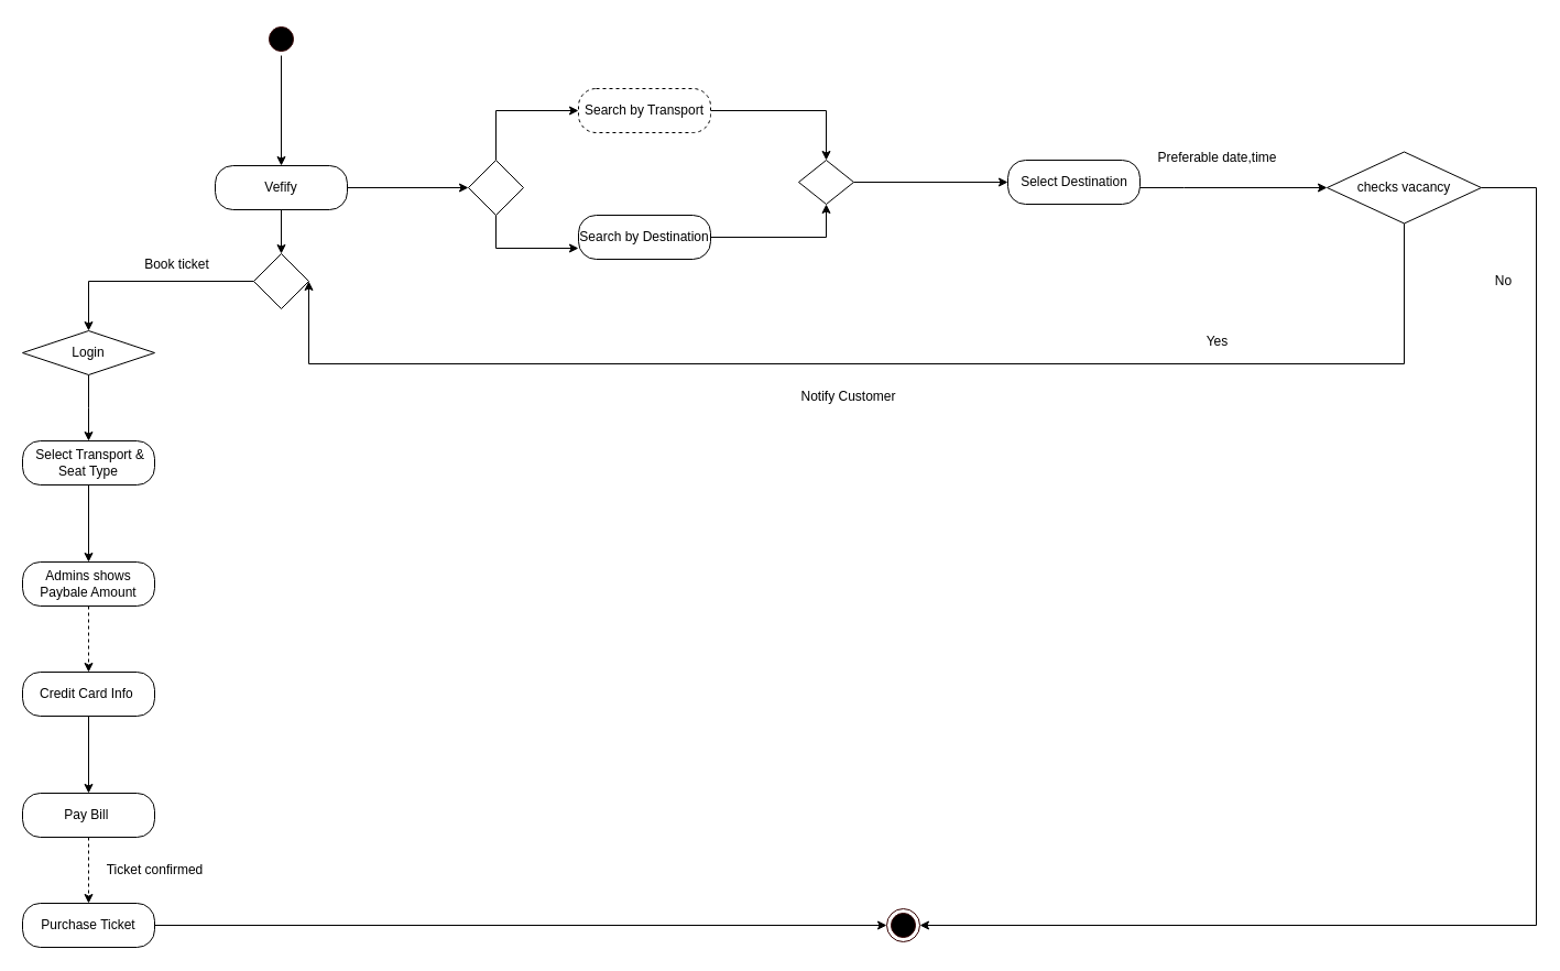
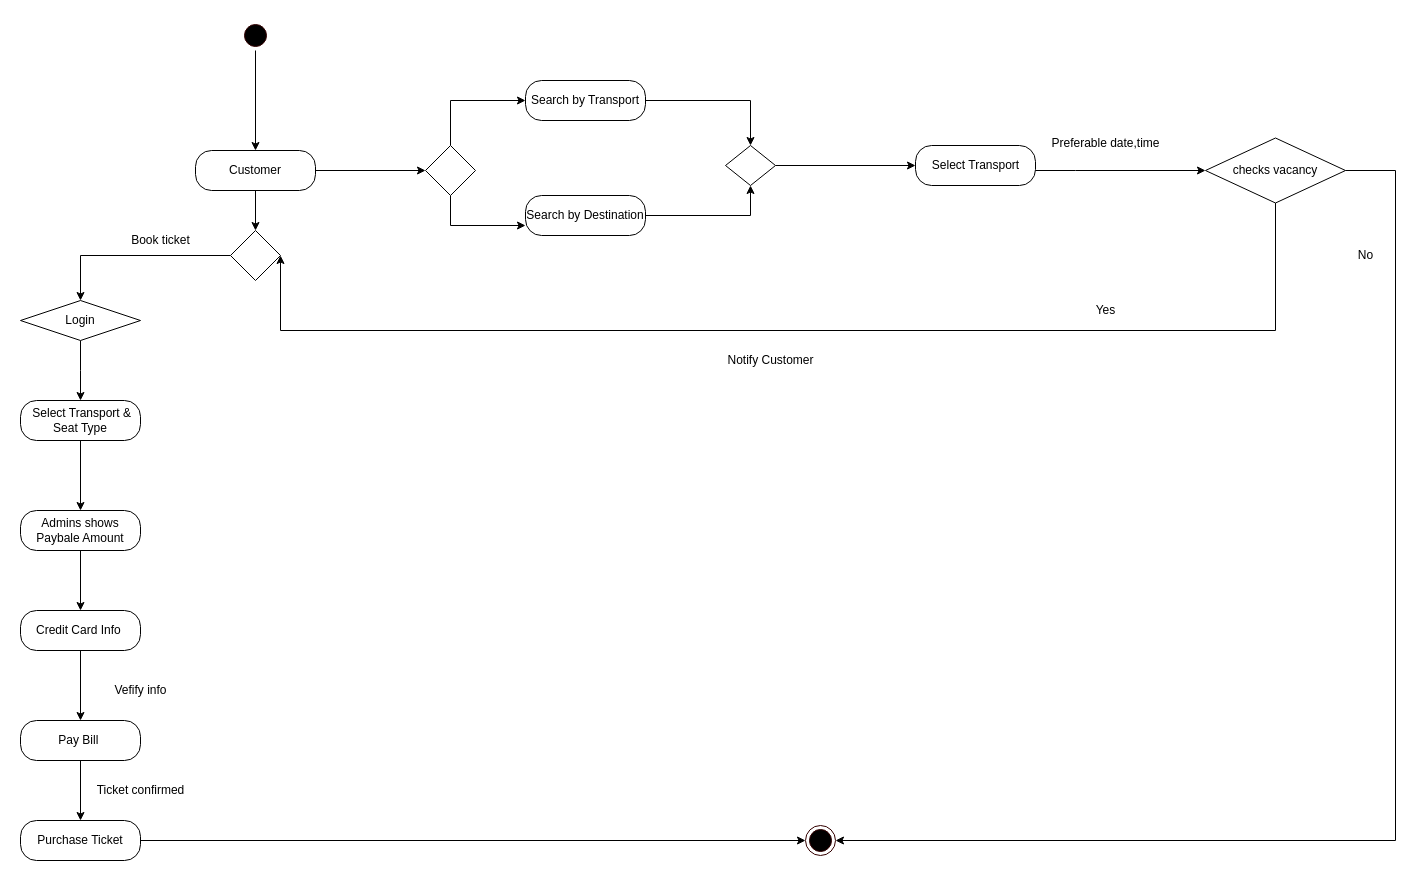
  <mxCell id="0" />
  <mxCell id="1" parent="0" />
  <mxCell id="2" style="edgeStyle=orthogonalEdgeStyle;rounded=0;orthogonalLoop=1;jettySize=auto;html=1;exitX=0.5;exitY=1;exitDx=0;exitDy=0;entryX=0.5;entryY=0;entryDx=0;entryDy=0;strokeColor=#000000;" parent="1" source="3" target="6" edge="1"><mxGeometry relative="1" as="geometry" /></mxCell>
  <mxCell id="3" value="" style="ellipse;html=1;shape=startState;fillColor=#000000;strokeColor=#330000;" parent="1" vertex="1"><mxGeometry x="240" y="20" width="30" height="30" as="geometry" /></mxCell>
  <mxCell id="4" style="edgeStyle=orthogonalEdgeStyle;rounded=0;orthogonalLoop=1;jettySize=auto;html=1;exitX=1;exitY=0.5;exitDx=0;exitDy=0;entryX=0;entryY=0.5;entryDx=0;entryDy=0;" parent="1" source="6" target="9" edge="1"><mxGeometry relative="1" as="geometry" /></mxCell>
  <mxCell id="5" style="edgeStyle=orthogonalEdgeStyle;rounded=0;orthogonalLoop=1;jettySize=auto;html=1;exitX=0.5;exitY=1;exitDx=0;exitDy=0;entryX=0.5;entryY=0;entryDx=0;entryDy=0;" parent="1" source="6" target="41" edge="1"><mxGeometry relative="1" as="geometry" /></mxCell>
- <mxCell id="6" value="Vefify" style="rounded=1;whiteSpace=wrap;html=1;arcSize=40;" parent="1" vertex="1"><mxGeometry x="195" y="150" width="120" height="40" as="geometry" /></mxCell>
+ <mxCell id="6" value="Customer" style="rounded=1;whiteSpace=wrap;html=1;arcSize=40;" parent="1" vertex="1"><mxGeometry x="195" y="150" width="120" height="40" as="geometry" /></mxCell>
  <mxCell id="7" style="edgeStyle=orthogonalEdgeStyle;rounded=0;orthogonalLoop=1;jettySize=auto;html=1;exitX=0.5;exitY=0;exitDx=0;exitDy=0;entryX=0;entryY=0.5;entryDx=0;entryDy=0;" parent="1" source="9" target="11" edge="1"><mxGeometry relative="1" as="geometry" /></mxCell>
  <mxCell id="8" style="edgeStyle=orthogonalEdgeStyle;rounded=0;orthogonalLoop=1;jettySize=auto;html=1;entryX=0;entryY=0.75;entryDx=0;entryDy=0;" parent="1" source="9" target="13" edge="1"><mxGeometry relative="1" as="geometry"><Array as="points"><mxPoint x="450" y="225" /></Array></mxGeometry></mxCell>
  <mxCell id="9" value="" style="rhombus;whiteSpace=wrap;html=1;" parent="1" vertex="1"><mxGeometry x="425" y="145" width="50" height="50" as="geometry" /></mxCell>
  <mxCell id="10" style="edgeStyle=orthogonalEdgeStyle;rounded=0;orthogonalLoop=1;jettySize=auto;html=1;entryX=0.5;entryY=0;entryDx=0;entryDy=0;strokeColor=#000000;" parent="1" source="11" target="43" edge="1"><mxGeometry relative="1" as="geometry"><mxPoint x="768" y="100" as="targetPoint" /></mxGeometry></mxCell>
- <mxCell id="11" value="Search by Transport" style="rounded=1;whiteSpace=wrap;html=1;arcSize=40;dashed=1;" parent="1" vertex="1"><mxGeometry x="525" y="80" width="120" height="40" as="geometry" /></mxCell>
+ <mxCell id="11" value="Search by Transport" style="rounded=1;whiteSpace=wrap;html=1;arcSize=40;" parent="1" vertex="1"><mxGeometry x="525" y="80" width="120" height="40" as="geometry" /></mxCell>
  <mxCell id="12" style="edgeStyle=orthogonalEdgeStyle;rounded=0;orthogonalLoop=1;jettySize=auto;html=1;entryX=0.5;entryY=1;entryDx=0;entryDy=0;strokeColor=#000000;" parent="1" source="13" target="43" edge="1"><mxGeometry relative="1" as="geometry"><mxPoint x="770" y="215" as="targetPoint" /></mxGeometry></mxCell>
  <mxCell id="13" value="Search by Destination" style="rounded=1;whiteSpace=wrap;html=1;arcSize=40;" parent="1" vertex="1"><mxGeometry x="525" y="195" width="120" height="40" as="geometry" /></mxCell>
- <mxCell id="14" value="Select Destination" style="text;html=1;align=center;verticalAlign=middle;resizable=0;points=[];autosize=1;strokeColor=none;" parent="1" vertex="1"><mxGeometry x="920" y="155" width="110" height="20" as="geometry" /></mxCell>
+ <mxCell id="14" value="Select Transport" style="text;html=1;align=center;verticalAlign=middle;resizable=0;points=[];autosize=1;strokeColor=none;" parent="1" vertex="1"><mxGeometry x="920" y="155" width="110" height="20" as="geometry" /></mxCell>
  <mxCell id="15" style="edgeStyle=orthogonalEdgeStyle;rounded=0;orthogonalLoop=1;jettySize=auto;html=1;entryX=1;entryY=0.5;entryDx=0;entryDy=0;strokeColor=#000000;" parent="1" source="17" target="37" edge="1"><mxGeometry relative="1" as="geometry"><Array as="points"><mxPoint x="1395" y="170" /><mxPoint x="1395" y="840" /></Array></mxGeometry></mxCell>
  <mxCell id="16" style="edgeStyle=orthogonalEdgeStyle;rounded=0;orthogonalLoop=1;jettySize=auto;html=1;entryX=1;entryY=0.5;entryDx=0;entryDy=0;entryPerimeter=0;" parent="1" source="17" target="41" edge="1"><mxGeometry relative="1" as="geometry"><Array as="points"><mxPoint x="1275" y="330" /><mxPoint x="280" y="330" /></Array></mxGeometry></mxCell>
  <mxCell id="17" value="checks vacancy" style="rhombus;whiteSpace=wrap;html=1;" parent="1" vertex="1"><mxGeometry x="1205" y="137.5" width="140" height="65" as="geometry" /></mxCell>
  <mxCell id="18" style="edgeStyle=orthogonalEdgeStyle;rounded=0;orthogonalLoop=1;jettySize=auto;html=1;strokeColor=#000000;" parent="1" source="19" target="17" edge="1"><mxGeometry relative="1" as="geometry"><Array as="points"><mxPoint x="1075" y="170" /><mxPoint x="1075" y="170" /></Array></mxGeometry></mxCell>
  <mxCell id="19" value="" style="rounded=1;whiteSpace=wrap;html=1;arcSize=40;fillColor=none;" parent="1" vertex="1"><mxGeometry x="915" y="145" width="120" height="40" as="geometry" /></mxCell>
  <mxCell id="20" value="Preferable date,time" style="text;html=1;align=center;verticalAlign=middle;resizable=0;points=[];autosize=1;strokeColor=none;" parent="1" vertex="1"><mxGeometry x="1045" y="132.5" width="120" height="20" as="geometry" /></mxCell>
  <mxCell id="21" value="Notify Customer" style="text;html=1;align=center;verticalAlign=middle;resizable=0;points=[];autosize=1;strokeColor=none;" parent="1" vertex="1"><mxGeometry x="720" y="350" width="100" height="20" as="geometry" /></mxCell>
  <mxCell id="22" value="Book ticket" style="text;html=1;align=center;verticalAlign=middle;resizable=0;points=[];autosize=1;strokeColor=none;" parent="1" vertex="1"><mxGeometry x="125" y="230" width="70" height="20" as="geometry" /></mxCell>
  <mxCell id="23" style="edgeStyle=orthogonalEdgeStyle;rounded=0;orthogonalLoop=1;jettySize=auto;html=1;strokeColor=#000000;" parent="1" source="24" edge="1"><mxGeometry relative="1" as="geometry"><mxPoint x="80" y="400" as="targetPoint" /></mxGeometry></mxCell>
  <mxCell id="24" value="Login" style="rhombus;whiteSpace=wrap;html=1;arcSize=40;" parent="1" vertex="1"><mxGeometry x="20" y="300" width="120" height="40" as="geometry" /></mxCell>
  <mxCell id="25" style="edgeStyle=orthogonalEdgeStyle;rounded=0;orthogonalLoop=1;jettySize=auto;html=1;entryX=0.5;entryY=0;entryDx=0;entryDy=0;strokeColor=#000000;" parent="1" source="26" target="28" edge="1"><mxGeometry relative="1" as="geometry" /></mxCell>
  <mxCell id="26" value="&amp;nbsp;Select Transport &amp;amp; Seat Type" style="rounded=1;whiteSpace=wrap;html=1;arcSize=40;" parent="1" vertex="1"><mxGeometry x="20" y="400" width="120" height="40" as="geometry" /></mxCell>
- <mxCell id="27" style="edgeStyle=orthogonalEdgeStyle;rounded=0;orthogonalLoop=1;jettySize=auto;html=1;exitX=0.5;exitY=1;exitDx=0;exitDy=0;entryX=0.5;entryY=0;entryDx=0;entryDy=0;strokeColor=#000000;dashed=1;" parent="1" source="28" target="32" edge="1"><mxGeometry relative="1" as="geometry" /></mxCell>
+ <mxCell id="27" style="edgeStyle=orthogonalEdgeStyle;rounded=0;orthogonalLoop=1;jettySize=auto;html=1;exitX=0.5;exitY=1;exitDx=0;exitDy=0;entryX=0.5;entryY=0;entryDx=0;entryDy=0;strokeColor=#000000;" parent="1" source="28" target="32" edge="1"><mxGeometry relative="1" as="geometry" /></mxCell>
  <mxCell id="28" value="Admins shows&lt;br&gt;Paybale Amount" style="rounded=1;whiteSpace=wrap;html=1;arcSize=40;" parent="1" vertex="1"><mxGeometry x="20" y="510" width="120" height="40" as="geometry" /></mxCell>
  <mxCell id="29" style="edgeStyle=orthogonalEdgeStyle;rounded=0;orthogonalLoop=1;jettySize=auto;html=1;entryX=0;entryY=0.5;entryDx=0;entryDy=0;strokeColor=#000000;" parent="1" source="30" target="37" edge="1"><mxGeometry relative="1" as="geometry" /></mxCell>
  <mxCell id="30" value="Purchase Ticket" style="rounded=1;whiteSpace=wrap;html=1;arcSize=40;" parent="1" vertex="1"><mxGeometry x="20" y="820" width="120" height="40" as="geometry" /></mxCell>
  <mxCell id="31" style="edgeStyle=orthogonalEdgeStyle;rounded=0;orthogonalLoop=1;jettySize=auto;html=1;strokeColor=#000000;" parent="1" source="32" target="34" edge="1"><mxGeometry relative="1" as="geometry" /></mxCell>
  <mxCell id="32" value="Credit Card Info&amp;nbsp;" style="rounded=1;whiteSpace=wrap;html=1;arcSize=40;" parent="1" vertex="1"><mxGeometry x="20" y="610" width="120" height="40" as="geometry" /></mxCell>
- <mxCell id="33" style="edgeStyle=orthogonalEdgeStyle;rounded=0;orthogonalLoop=1;jettySize=auto;html=1;strokeColor=#000000;dashed=1;" parent="1" source="34" target="30" edge="1"><mxGeometry relative="1" as="geometry" /></mxCell>
+ <mxCell id="33" style="edgeStyle=orthogonalEdgeStyle;rounded=0;orthogonalLoop=1;jettySize=auto;html=1;strokeColor=#000000;" parent="1" source="34" target="30" edge="1"><mxGeometry relative="1" as="geometry" /></mxCell>
  <mxCell id="34" value="Pay Bill&amp;nbsp;" style="rounded=1;whiteSpace=wrap;html=1;arcSize=40;" parent="1" vertex="1"><mxGeometry x="20" y="720" width="120" height="40" as="geometry" /></mxCell>
+ <mxCell id="35" value="Vefify info" style="text;html=1;align=center;verticalAlign=middle;resizable=0;points=[];autosize=1;strokeColor=none;" parent="1" vertex="1"><mxGeometry x="105" y="680" width="70" height="20" as="geometry" /></mxCell>
  <mxCell id="36" value="Ticket confirmed" style="text;html=1;align=center;verticalAlign=middle;resizable=0;points=[];autosize=1;strokeColor=none;" parent="1" vertex="1"><mxGeometry x="90" y="780" width="100" height="20" as="geometry" /></mxCell>
  <mxCell id="37" value="" style="ellipse;html=1;shape=endState;fillColor=#000000;strokeColor=#330000;" parent="1" vertex="1"><mxGeometry x="805" y="825" width="30" height="30" as="geometry" /></mxCell>
  <mxCell id="38" value="No" style="text;html=1;align=center;verticalAlign=middle;resizable=0;points=[];autosize=1;strokeColor=none;" parent="1" vertex="1"><mxGeometry x="1350" y="245" width="30" height="20" as="geometry" /></mxCell>
  <mxCell id="39" value="Yes" style="text;html=1;align=center;verticalAlign=middle;resizable=0;points=[];autosize=1;strokeColor=none;" parent="1" vertex="1"><mxGeometry x="1085" y="300" width="40" height="20" as="geometry" /></mxCell>
  <mxCell id="40" style="edgeStyle=orthogonalEdgeStyle;rounded=0;orthogonalLoop=1;jettySize=auto;html=1;entryX=0.5;entryY=0;entryDx=0;entryDy=0;" parent="1" source="41" target="24" edge="1"><mxGeometry relative="1" as="geometry" /></mxCell>
  <mxCell id="41" value="" style="rhombus;whiteSpace=wrap;html=1;" parent="1" vertex="1"><mxGeometry x="230" y="230" width="50" height="50" as="geometry" /></mxCell>
  <mxCell id="42" style="edgeStyle=orthogonalEdgeStyle;rounded=0;orthogonalLoop=1;jettySize=auto;html=1;exitX=1;exitY=0.5;exitDx=0;exitDy=0;entryX=0;entryY=0.5;entryDx=0;entryDy=0;" edge="1" parent="1" source="43" target="19"><mxGeometry relative="1" as="geometry" /></mxCell>
  <mxCell id="43" value="" style="rhombus;whiteSpace=wrap;html=1;" vertex="1" parent="1"><mxGeometry x="725" y="145" width="50" height="40" as="geometry" /></mxCell>
